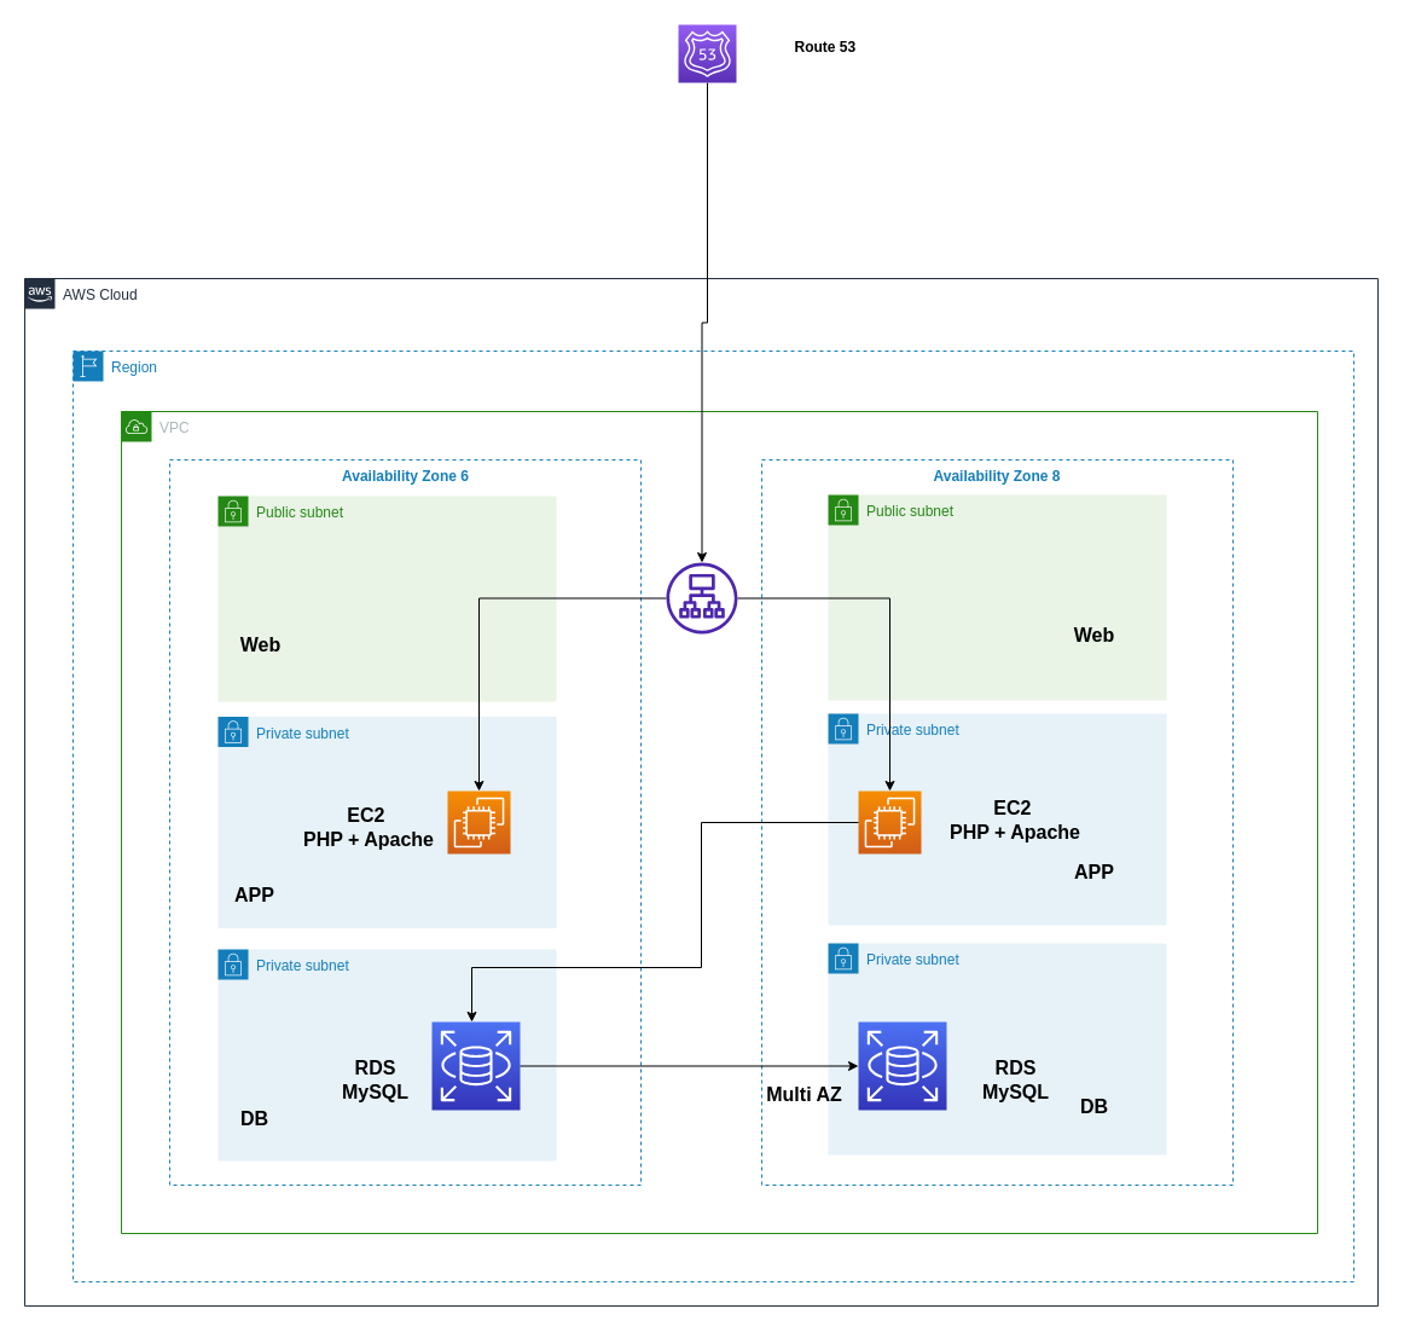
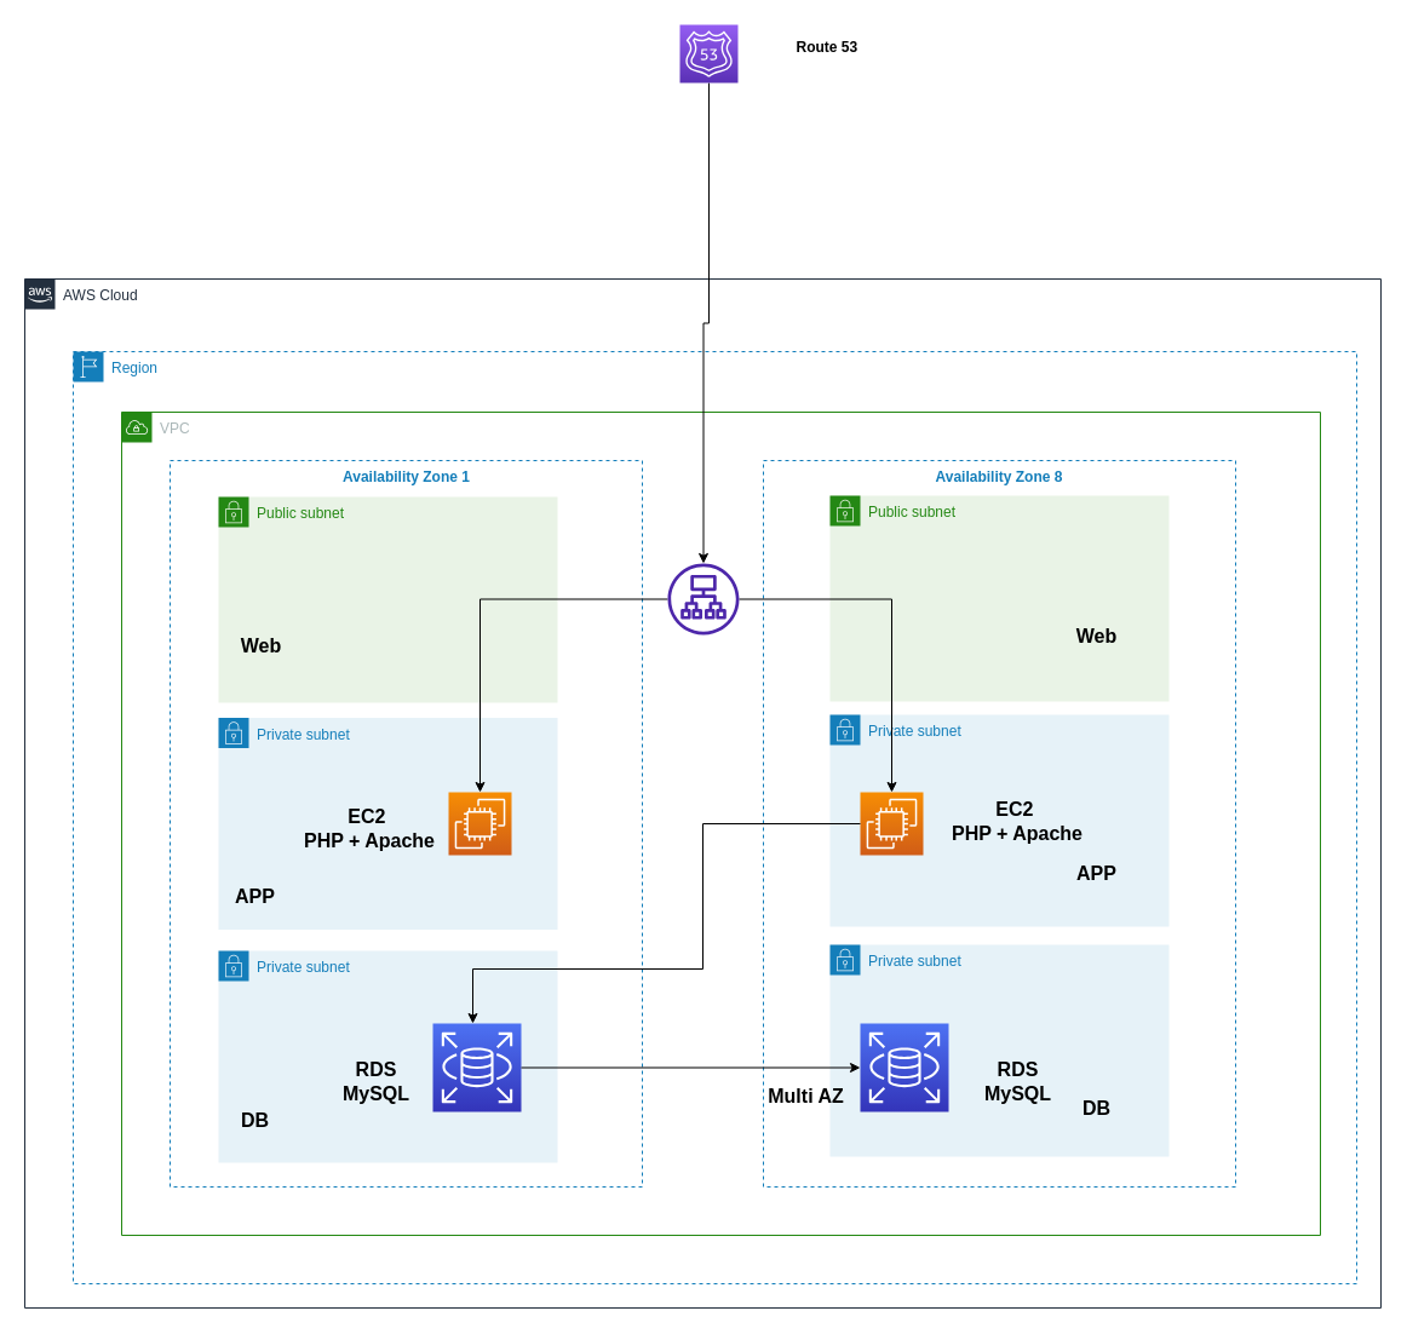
  <mxCell id="0" />
  <mxCell id="1" parent="0" />
  <mxCell id="2" value="AWS Cloud" style="points=[[0,0],[0.25,0],[0.5,0],[0.75,0],[1,0],[1,0.25],[1,0.5],[1,0.75],[1,1],[0.75,1],[0.5,1],[0.25,1],[0,1],[0,0.75],[0,0.5],[0,0.25]];outlineConnect=0;gradientColor=none;html=1;whiteSpace=wrap;fontSize=12;fontStyle=0;container=1;pointerEvents=0;collapsible=0;recursiveResize=0;shape=mxgraph.aws4.group;grIcon=mxgraph.aws4.group_aws_cloud_alt;strokeColor=#232F3E;fillColor=none;verticalAlign=top;align=left;spacingLeft=30;fontColor=#232F3E;dashed=0;" vertex="1" parent="1"><mxGeometry x="20" y="230" width="1120" height="850" as="geometry" /></mxCell>
  <mxCell id="3" value="Region" style="points=[[0,0],[0.25,0],[0.5,0],[0.75,0],[1,0],[1,0.25],[1,0.5],[1,0.75],[1,1],[0.75,1],[0.5,1],[0.25,1],[0,1],[0,0.75],[0,0.5],[0,0.25]];outlineConnect=0;gradientColor=none;html=1;whiteSpace=wrap;fontSize=12;fontStyle=0;container=1;pointerEvents=0;collapsible=0;recursiveResize=0;shape=mxgraph.aws4.group;grIcon=mxgraph.aws4.group_region;strokeColor=#147EBA;fillColor=none;verticalAlign=top;align=left;spacingLeft=30;fontColor=#147EBA;dashed=1;" vertex="1" parent="1"><mxGeometry x="60" y="290" width="1060" height="770" as="geometry" /></mxCell>
  <mxCell id="4" value="VPC" style="points=[[0,0],[0.25,0],[0.5,0],[0.75,0],[1,0],[1,0.25],[1,0.5],[1,0.75],[1,1],[0.75,1],[0.5,1],[0.25,1],[0,1],[0,0.75],[0,0.5],[0,0.25]];outlineConnect=0;gradientColor=none;html=1;whiteSpace=wrap;fontSize=12;fontStyle=0;container=1;pointerEvents=0;collapsible=0;recursiveResize=0;shape=mxgraph.aws4.group;grIcon=mxgraph.aws4.group_vpc;strokeColor=#248814;fillColor=none;verticalAlign=top;align=left;spacingLeft=30;fontColor=#AAB7B8;dashed=0;" vertex="1" parent="1"><mxGeometry x="100" y="340" width="990" height="680" as="geometry" /></mxCell>
- <mxCell id="5" value="&lt;b&gt;Availability Zone 6&lt;/b&gt;" style="fillColor=none;strokeColor=#147EBA;dashed=1;verticalAlign=top;fontStyle=0;fontColor=#147EBA;html=1;" vertex="1" parent="4"><mxGeometry x="40" y="40" width="390" height="600" as="geometry" /></mxCell>
+ <mxCell id="5" value="&lt;b&gt;Availability Zone 1&lt;/b&gt;" style="fillColor=none;strokeColor=#147EBA;dashed=1;verticalAlign=top;fontStyle=0;fontColor=#147EBA;html=1;" vertex="1" parent="4"><mxGeometry x="40" y="40" width="390" height="600" as="geometry" /></mxCell>
  <mxCell id="6" value="Availability Zone 8" style="fillColor=none;strokeColor=#147EBA;dashed=1;verticalAlign=top;fontStyle=1;fontColor=#147EBA;" vertex="1" parent="4"><mxGeometry x="530" y="40" width="390" height="600" as="geometry" /></mxCell>
  <mxCell id="7" value="Public subnet" style="points=[[0,0],[0.25,0],[0.5,0],[0.75,0],[1,0],[1,0.25],[1,0.5],[1,0.75],[1,1],[0.75,1],[0.5,1],[0.25,1],[0,1],[0,0.75],[0,0.5],[0,0.25]];outlineConnect=0;gradientColor=none;html=1;whiteSpace=wrap;fontSize=12;fontStyle=0;container=1;pointerEvents=0;collapsible=0;recursiveResize=0;shape=mxgraph.aws4.group;grIcon=mxgraph.aws4.group_security_group;grStroke=0;strokeColor=#248814;fillColor=#E9F3E6;verticalAlign=top;align=left;spacingLeft=30;fontColor=#248814;dashed=0;" vertex="1" parent="4"><mxGeometry x="80" y="70" width="280" height="170" as="geometry" /></mxCell>
  <mxCell id="8" value="Public subnet" style="points=[[0,0],[0.25,0],[0.5,0],[0.75,0],[1,0],[1,0.25],[1,0.5],[1,0.75],[1,1],[0.75,1],[0.5,1],[0.25,1],[0,1],[0,0.75],[0,0.5],[0,0.25]];outlineConnect=0;gradientColor=none;html=1;whiteSpace=wrap;fontSize=12;fontStyle=0;container=1;pointerEvents=0;collapsible=0;recursiveResize=0;shape=mxgraph.aws4.group;grIcon=mxgraph.aws4.group_security_group;grStroke=0;strokeColor=#248814;fillColor=#E9F3E6;verticalAlign=top;align=left;spacingLeft=30;fontColor=#248814;dashed=0;" vertex="1" parent="4"><mxGeometry x="585" y="69" width="280" height="170" as="geometry" /></mxCell>
  <mxCell id="9" value="&lt;span style=&quot;font-size: 16px;&quot;&gt;Web&lt;/span&gt;" style="text;html=1;align=center;verticalAlign=middle;resizable=0;points=[];autosize=1;strokeColor=none;fillColor=none;fontStyle=1;fontSize=16;" vertex="1" parent="8"><mxGeometry x="190" y="101" width="60" height="30" as="geometry" /></mxCell>
  <mxCell id="10" value="Private subnet" style="points=[[0,0],[0.25,0],[0.5,0],[0.75,0],[1,0],[1,0.25],[1,0.5],[1,0.75],[1,1],[0.75,1],[0.5,1],[0.25,1],[0,1],[0,0.75],[0,0.5],[0,0.25]];outlineConnect=0;gradientColor=none;html=1;whiteSpace=wrap;fontSize=12;fontStyle=0;container=1;pointerEvents=0;collapsible=0;recursiveResize=0;shape=mxgraph.aws4.group;grIcon=mxgraph.aws4.group_security_group;grStroke=0;strokeColor=#147EBA;fillColor=#E6F2F8;verticalAlign=top;align=left;spacingLeft=30;fontColor=#147EBA;dashed=0;" vertex="1" parent="4"><mxGeometry x="80" y="252.5" width="280" height="175" as="geometry" /></mxCell>
  <mxCell id="11" value="&lt;b&gt;&lt;font style=&quot;font-size: 16px;&quot;&gt;APP&lt;/font&gt;&lt;/b&gt;" style="text;html=1;align=center;verticalAlign=middle;resizable=0;points=[];autosize=1;strokeColor=none;fillColor=none;" vertex="1" parent="10"><mxGeometry y="132.5" width="60" height="30" as="geometry" /></mxCell>
  <mxCell id="12" value="Private subnet" style="points=[[0,0],[0.25,0],[0.5,0],[0.75,0],[1,0],[1,0.25],[1,0.5],[1,0.75],[1,1],[0.75,1],[0.5,1],[0.25,1],[0,1],[0,0.75],[0,0.5],[0,0.25]];outlineConnect=0;gradientColor=none;html=1;whiteSpace=wrap;fontSize=12;fontStyle=0;container=1;pointerEvents=0;collapsible=0;recursiveResize=0;shape=mxgraph.aws4.group;grIcon=mxgraph.aws4.group_security_group;grStroke=0;strokeColor=#147EBA;fillColor=#E6F2F8;verticalAlign=top;align=left;spacingLeft=30;fontColor=#147EBA;dashed=0;" vertex="1" parent="4"><mxGeometry x="80" y="445" width="280" height="175" as="geometry" /></mxCell>
  <mxCell id="13" value="" style="sketch=0;points=[[0,0,0],[0.25,0,0],[0.5,0,0],[0.75,0,0],[1,0,0],[0,1,0],[0.25,1,0],[0.5,1,0],[0.75,1,0],[1,1,0],[0,0.25,0],[0,0.5,0],[0,0.75,0],[1,0.25,0],[1,0.5,0],[1,0.75,0]];outlineConnect=0;fontColor=#232F3E;gradientColor=#4D72F3;gradientDirection=north;fillColor=#3334B9;strokeColor=#ffffff;dashed=0;verticalLabelPosition=bottom;verticalAlign=top;align=center;html=1;fontSize=12;fontStyle=0;aspect=fixed;shape=mxgraph.aws4.resourceIcon;resIcon=mxgraph.aws4.rds;" vertex="1" parent="12"><mxGeometry x="177" y="60" width="73" height="73" as="geometry" /></mxCell>
  <mxCell id="14" value="&lt;b&gt;&lt;font style=&quot;font-size: 16px;&quot;&gt;DB&lt;/font&gt;&lt;/b&gt;" style="text;html=1;align=center;verticalAlign=middle;resizable=0;points=[];autosize=1;strokeColor=none;fillColor=none;" vertex="1" parent="12"><mxGeometry x="5" y="125" width="50" height="30" as="geometry" /></mxCell>
  <mxCell id="15" value="&lt;b&gt;RDS&lt;br&gt;MySQL&lt;br&gt;&lt;/b&gt;" style="text;html=1;align=center;verticalAlign=middle;resizable=0;points=[];autosize=1;strokeColor=none;fillColor=none;fontSize=16;" vertex="1" parent="12"><mxGeometry x="90" y="83" width="80" height="50" as="geometry" /></mxCell>
  <mxCell id="16" value="Private subnet" style="points=[[0,0],[0.25,0],[0.5,0],[0.75,0],[1,0],[1,0.25],[1,0.5],[1,0.75],[1,1],[0.75,1],[0.5,1],[0.25,1],[0,1],[0,0.75],[0,0.5],[0,0.25]];outlineConnect=0;gradientColor=none;html=1;whiteSpace=wrap;fontSize=12;fontStyle=0;container=1;pointerEvents=0;collapsible=0;recursiveResize=0;shape=mxgraph.aws4.group;grIcon=mxgraph.aws4.group_security_group;grStroke=0;strokeColor=#147EBA;fillColor=#E6F2F8;verticalAlign=top;align=left;spacingLeft=30;fontColor=#147EBA;dashed=0;" vertex="1" parent="4"><mxGeometry x="585" y="250" width="280" height="175" as="geometry" /></mxCell>
  <mxCell id="17" value="" style="sketch=0;points=[[0,0,0],[0.25,0,0],[0.5,0,0],[0.75,0,0],[1,0,0],[0,1,0],[0.25,1,0],[0.5,1,0],[0.75,1,0],[1,1,0],[0,0.25,0],[0,0.5,0],[0,0.75,0],[1,0.25,0],[1,0.5,0],[1,0.75,0]];outlineConnect=0;fontColor=#232F3E;gradientColor=#F78E04;gradientDirection=north;fillColor=#D05C17;strokeColor=#ffffff;dashed=0;verticalLabelPosition=bottom;verticalAlign=top;align=center;html=1;fontSize=12;fontStyle=0;aspect=fixed;shape=mxgraph.aws4.resourceIcon;resIcon=mxgraph.aws4.ec2;" vertex="1" parent="16"><mxGeometry x="25" y="64" width="52" height="52" as="geometry" /></mxCell>
  <mxCell id="18" value="&lt;b style=&quot;font-size: 16px;&quot;&gt;APP&lt;/b&gt;" style="text;html=1;align=center;verticalAlign=middle;resizable=0;points=[];autosize=1;strokeColor=none;fillColor=none;" vertex="1" parent="16"><mxGeometry x="190" y="116" width="60" height="30" as="geometry" /></mxCell>
  <mxCell id="19" value="EC2&amp;nbsp;&lt;br style=&quot;border-color: var(--border-color);&quot;&gt;PHP + Apache" style="rounded=1;whiteSpace=wrap;html=1;fontSize=16;fontStyle=1;fillColor=none;strokeColor=none;" vertex="1" parent="16"><mxGeometry x="95" y="57.5" width="120" height="60" as="geometry" /></mxCell>
  <mxCell id="20" value="Private subnet" style="points=[[0,0],[0.25,0],[0.5,0],[0.75,0],[1,0],[1,0.25],[1,0.5],[1,0.75],[1,1],[0.75,1],[0.5,1],[0.25,1],[0,1],[0,0.75],[0,0.5],[0,0.25]];outlineConnect=0;gradientColor=none;html=1;whiteSpace=wrap;fontSize=12;fontStyle=0;container=1;pointerEvents=0;collapsible=0;recursiveResize=0;shape=mxgraph.aws4.group;grIcon=mxgraph.aws4.group_security_group;grStroke=0;strokeColor=#147EBA;fillColor=#E6F2F8;verticalAlign=top;align=left;spacingLeft=30;fontColor=#147EBA;dashed=0;" vertex="1" parent="4"><mxGeometry x="585" y="440" width="280" height="175" as="geometry" /></mxCell>
  <mxCell id="21" value="" style="sketch=0;points=[[0,0,0],[0.25,0,0],[0.5,0,0],[0.75,0,0],[1,0,0],[0,1,0],[0.25,1,0],[0.5,1,0],[0.75,1,0],[1,1,0],[0,0.25,0],[0,0.5,0],[0,0.75,0],[1,0.25,0],[1,0.5,0],[1,0.75,0]];outlineConnect=0;fontColor=#232F3E;gradientColor=#4D72F3;gradientDirection=north;fillColor=#3334B9;strokeColor=#ffffff;dashed=0;verticalLabelPosition=bottom;verticalAlign=top;align=center;html=1;fontSize=12;fontStyle=0;aspect=fixed;shape=mxgraph.aws4.resourceIcon;resIcon=mxgraph.aws4.rds;" vertex="1" parent="20"><mxGeometry x="25" y="65" width="73" height="73" as="geometry" /></mxCell>
  <mxCell id="22" value="&lt;b style=&quot;font-size: 16px;&quot;&gt;DB&lt;/b&gt;" style="text;html=1;align=center;verticalAlign=middle;resizable=0;points=[];autosize=1;strokeColor=none;fillColor=none;" vertex="1" parent="20"><mxGeometry x="195" y="120" width="50" height="30" as="geometry" /></mxCell>
  <mxCell id="23" value="&lt;b&gt;RDS&lt;br&gt;MySQL&lt;br&gt;&lt;/b&gt;" style="text;html=1;align=center;verticalAlign=middle;resizable=0;points=[];autosize=1;strokeColor=none;fillColor=none;fontSize=16;" vertex="1" parent="20"><mxGeometry x="115" y="88" width="80" height="50" as="geometry" /></mxCell>
  <mxCell id="24" style="edgeStyle=orthogonalEdgeStyle;rounded=0;orthogonalLoop=1;jettySize=auto;html=1;fontSize=16;" edge="1" parent="4" source="26" target="27"><mxGeometry relative="1" as="geometry" /></mxCell>
  <mxCell id="25" style="edgeStyle=orthogonalEdgeStyle;rounded=0;orthogonalLoop=1;jettySize=auto;html=1;fontSize=16;" edge="1" parent="4" source="26" target="17"><mxGeometry relative="1" as="geometry" /></mxCell>
  <mxCell id="26" value="" style="sketch=0;outlineConnect=0;fontColor=#232F3E;gradientColor=none;fillColor=#4D27AA;strokeColor=none;dashed=0;verticalLabelPosition=bottom;verticalAlign=top;align=center;html=1;fontSize=12;fontStyle=0;aspect=fixed;pointerEvents=1;shape=mxgraph.aws4.application_load_balancer;" vertex="1" parent="4"><mxGeometry x="451" y="125" width="59" height="59" as="geometry" /></mxCell>
  <mxCell id="27" value="" style="sketch=0;points=[[0,0,0],[0.25,0,0],[0.5,0,0],[0.75,0,0],[1,0,0],[0,1,0],[0.25,1,0],[0.5,1,0],[0.75,1,0],[1,1,0],[0,0.25,0],[0,0.5,0],[0,0.75,0],[1,0.25,0],[1,0.5,0],[1,0.75,0]];outlineConnect=0;fontColor=#232F3E;gradientColor=#F78E04;gradientDirection=north;fillColor=#D05C17;strokeColor=#ffffff;dashed=0;verticalLabelPosition=bottom;verticalAlign=top;align=center;html=1;fontSize=12;fontStyle=0;aspect=fixed;shape=mxgraph.aws4.resourceIcon;resIcon=mxgraph.aws4.ec2;" vertex="1" parent="4"><mxGeometry x="270" y="314" width="52" height="52" as="geometry" /></mxCell>
  <mxCell id="28" value="&lt;b style=&quot;font-size: 16px;&quot;&gt;Web&lt;/b&gt;" style="text;html=1;align=center;verticalAlign=middle;resizable=0;points=[];autosize=1;strokeColor=none;fillColor=none;fontSize=16;" vertex="1" parent="4"><mxGeometry x="85" y="178" width="60" height="30" as="geometry" /></mxCell>
  <mxCell id="29" value="EC2&amp;nbsp;&lt;br style=&quot;border-color: var(--border-color);&quot;&gt;PHP + Apache" style="rounded=1;whiteSpace=wrap;html=1;fontSize=16;fontStyle=1;fillColor=none;strokeColor=none;" vertex="1" parent="4"><mxGeometry x="145" y="314" width="120" height="60" as="geometry" /></mxCell>
  <mxCell id="30" style="edgeStyle=orthogonalEdgeStyle;rounded=0;orthogonalLoop=1;jettySize=auto;html=1;fontSize=16;" edge="1" parent="4" source="17" target="13"><mxGeometry relative="1" as="geometry"><mxPoint x="290" y="520" as="targetPoint" /><Array as="points"><mxPoint x="480" y="340" /><mxPoint x="480" y="460" /><mxPoint x="290" y="460" /></Array></mxGeometry></mxCell>
  <mxCell id="31" style="edgeStyle=orthogonalEdgeStyle;rounded=0;orthogonalLoop=1;jettySize=auto;html=1;fontSize=16;" edge="1" parent="4" source="13" target="21"><mxGeometry relative="1" as="geometry" /></mxCell>
  <mxCell id="32" value="&lt;b&gt;Multi AZ&lt;/b&gt;" style="text;html=1;align=center;verticalAlign=middle;resizable=0;points=[];autosize=1;strokeColor=none;fillColor=none;fontSize=16;" vertex="1" parent="4"><mxGeometry x="520" y="550" width="90" height="30" as="geometry" /></mxCell>
  <mxCell id="33" value="" style="edgeStyle=orthogonalEdgeStyle;rounded=0;orthogonalLoop=1;jettySize=auto;html=1;fontSize=16;" edge="1" parent="1" source="34" target="26"><mxGeometry relative="1" as="geometry"><mxPoint x="585" y="142" as="targetPoint" /></mxGeometry></mxCell>
  <mxCell id="34" value="" style="sketch=0;points=[[0,0,0],[0.25,0,0],[0.5,0,0],[0.75,0,0],[1,0,0],[0,1,0],[0.25,1,0],[0.5,1,0],[0.75,1,0],[1,1,0],[0,0.25,0],[0,0.5,0],[0,0.75,0],[1,0.25,0],[1,0.5,0],[1,0.75,0]];outlineConnect=0;fontColor=#232F3E;gradientColor=#945DF2;gradientDirection=north;fillColor=#5A30B5;strokeColor=#ffffff;dashed=0;verticalLabelPosition=bottom;verticalAlign=top;align=center;html=1;fontSize=12;fontStyle=0;aspect=fixed;shape=mxgraph.aws4.resourceIcon;resIcon=mxgraph.aws4.route_53;" vertex="1" parent="1"><mxGeometry x="561" y="20" width="48" height="48" as="geometry" /></mxCell>
  <mxCell id="35" value="&lt;b&gt;Route 53&amp;nbsp;&lt;/b&gt;" style="text;html=1;align=center;verticalAlign=middle;resizable=0;points=[];autosize=1;strokeColor=none;fillColor=none;" vertex="1" parent="1"><mxGeometry x="644" y="24" width="80" height="30" as="geometry" /></mxCell>
